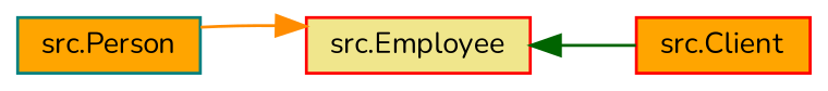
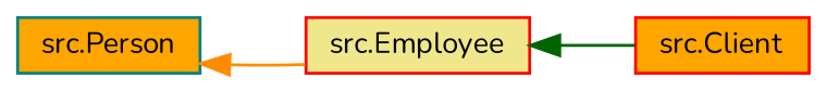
  digraph {
    fontname=Nunito
    rankdir=LR
    node [color=red fillcolor=orange fontname=Nunito fontsize=10 shape=box style=filled]
    edge [dir=back fontname=Nunito fontsize=10 labelfontname=Helvetica labelfontsize=10 style=solid]
    n1 [color=teal height=0.2 label="src.Person" width=0.4]
    n2 [fillcolor=khaki height=0.2 label="src.Employee" width=0.4]
    n3 [height=0.2 label="src.Client" width=0.4]
-   n2 -> n1 [color=darkorange]
+   n1 -> n2 [color=darkorange]
    n2 -> n3 [color=darkgreen]
  }
